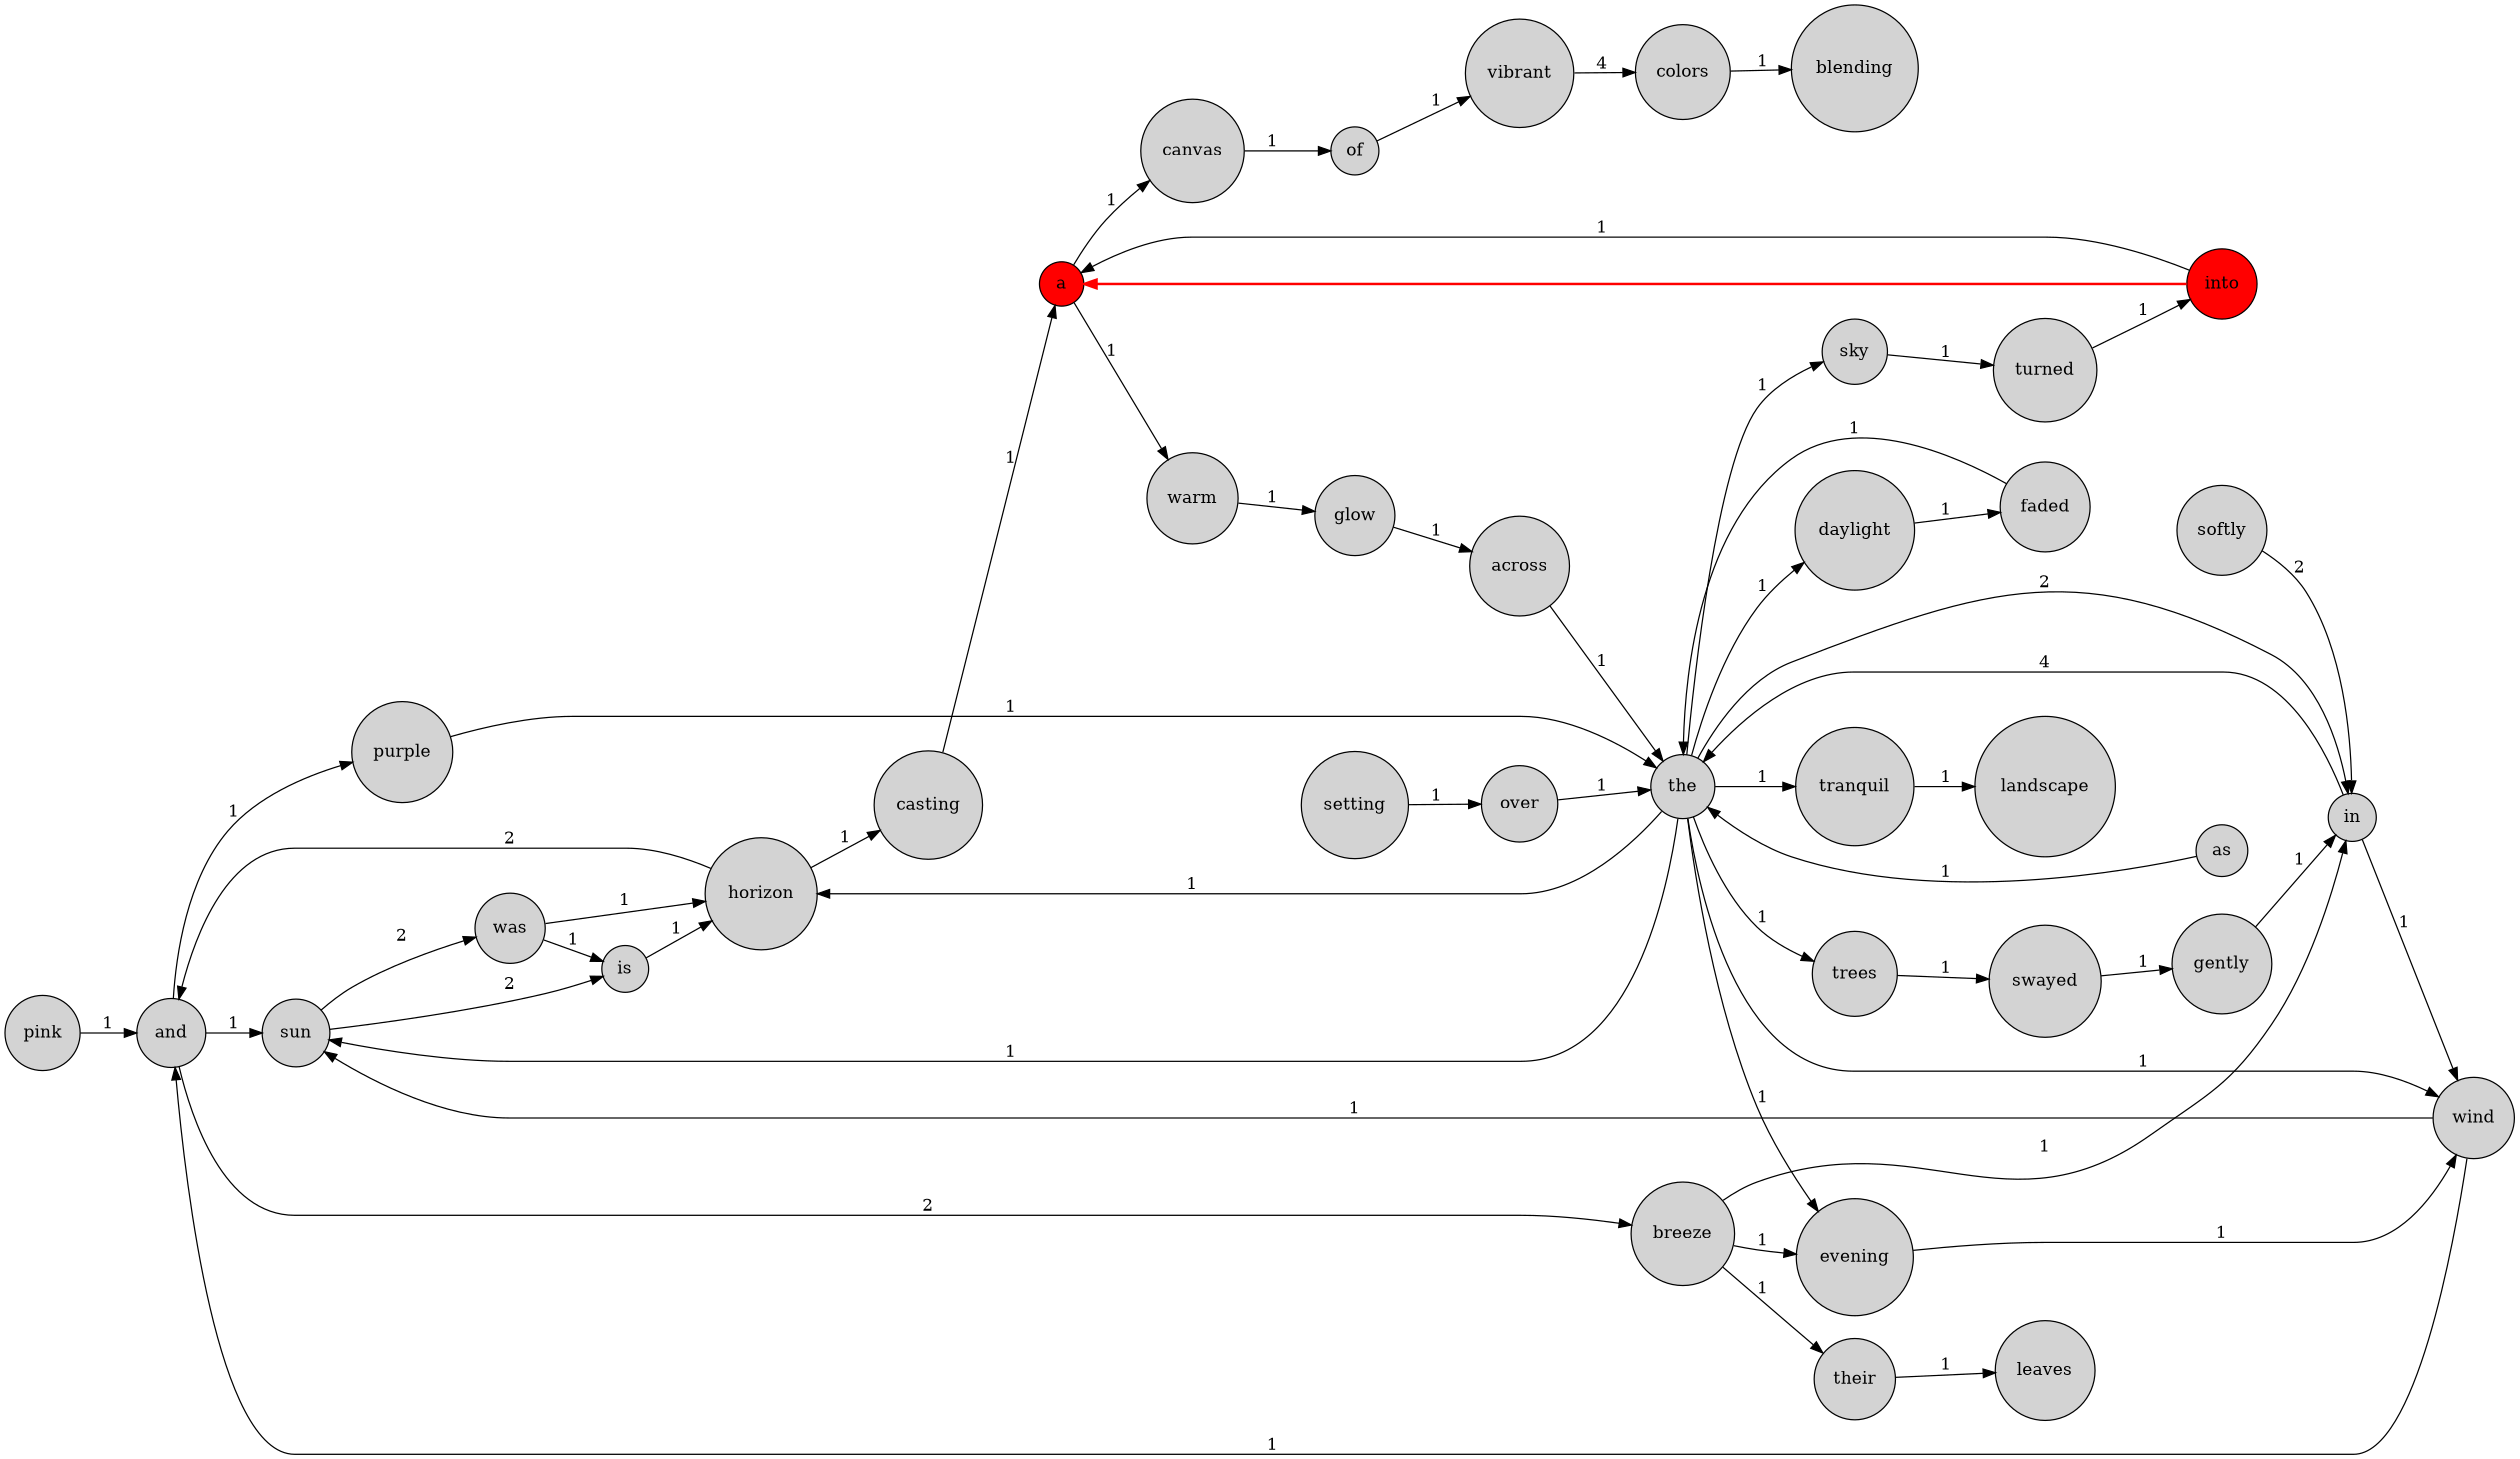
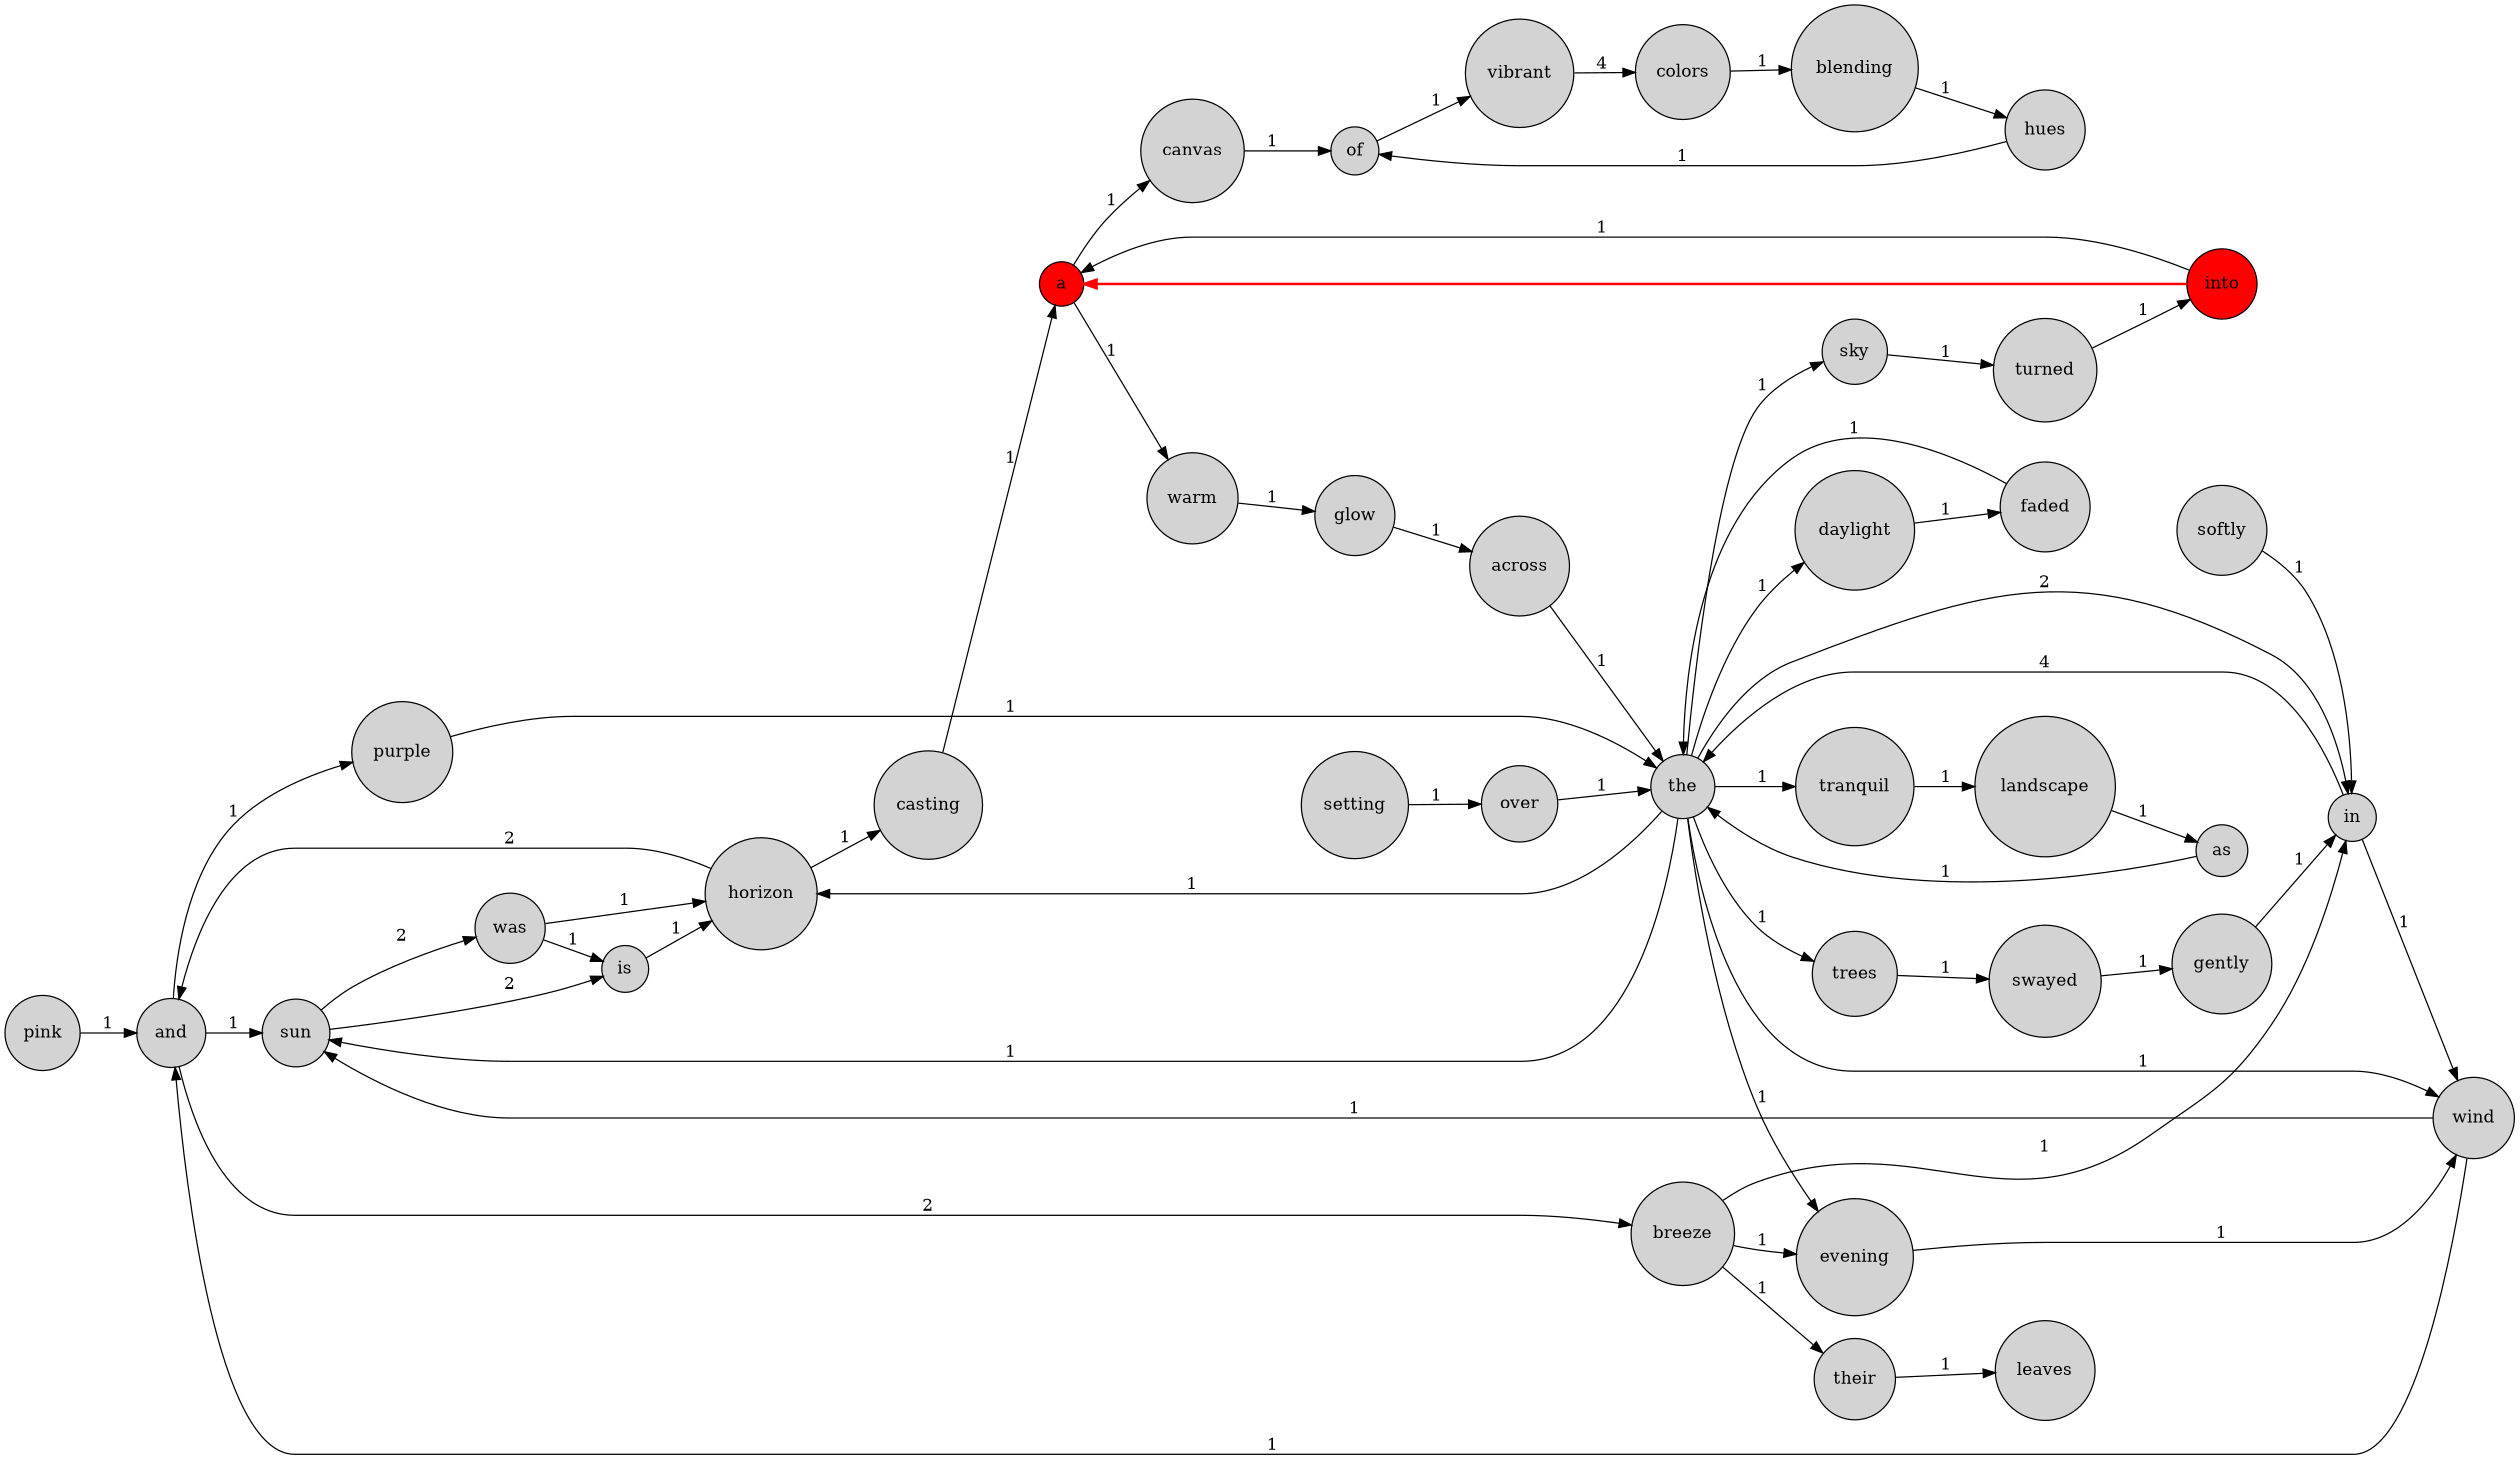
  digraph {
    rankdir=LR
    node [fillcolor=lightgray shape=circle style=filled]
    pink
    and
    sun
    breeze
    purple
    swayed
    gently
    in
    into [fillcolor=red]
    turned
    a [fillcolor=red]
    their
    leaves
+   hues
    of
    vibrant
    softly
    trees
    was
    is
    horizon
    colors
    blending
    setting
    over
    the
    canvas
    warm
    across
    sky
    wind
    tranquil
    evening
    daylight
    casting
    glow
    faded
    landscape
    as
    pink -> and [label=1]
    and -> sun [label=1]
    and -> breeze [label=2]
    and -> purple [label=1]
    sun -> was [label=2]
    sun -> is [label=2]
    breeze -> in [label=1]
    breeze -> their [label=1]
    breeze -> evening [label=1]
    purple -> the [label=1]
    swayed -> gently [label=1]
    gently -> in [label=1]
    in -> the [label=4]
    in -> wind [label=1]
    into -> a [label=1]
    into -> a [color=red style=bold]
    turned -> into [label=1]
    a -> canvas [label=1]
    a -> warm [label=1]
    their -> leaves [label=1]
+   hues -> of [label=1]
    of -> vibrant [label=1]
    vibrant -> colors [label=4]
-   softly -> in [label=2]
+   softly -> in [label=1]
    trees -> swayed [label=1]
    was -> is [label=1]
    was -> horizon [label=1]
    is -> horizon [label=1]
    horizon -> and [label=2]
    horizon -> casting [label=1]
    colors -> blending [label=1]
+   blending -> hues [label=1]
    setting -> over [label=1]
    over -> the [label=1]
    the -> sun [label=1]
    the -> in [label=2]
    the -> trees [label=1]
    the -> horizon [label=1]
    the -> sky [label=1]
    the -> wind [label=1]
    the -> tranquil [label=1]
    the -> evening [label=1]
    the -> daylight [label=1]
    canvas -> of [label=1]
    warm -> glow [label=1]
    across -> the [label=1]
    sky -> turned [label=1]
    wind -> and [label=1]
    wind -> sun [label=1]
    tranquil -> landscape [label=1]
    evening -> wind [label=1]
    daylight -> faded [label=1]
    casting -> a [label=1]
    glow -> across [label=1]
    faded -> the [label=1]
+   landscape -> as [label=1]
    as -> the [label=1]
  }
